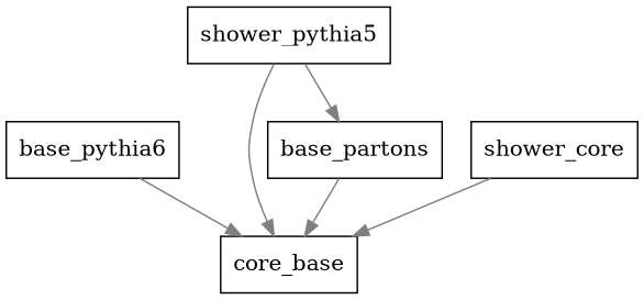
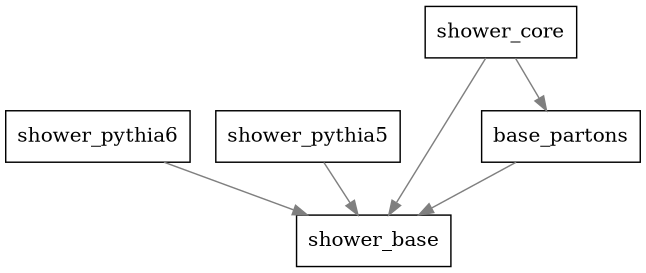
  digraph {
    concentrate=true
    fontname="DejaVu Serif"
    splines=true
    node [fillcolor=white fontname="DejaVu Serif" shape=record style=filled]
    edge [color=gray50 fontname="DejaVu Serif"]
-   shower_pythia6 [label=base_pythia6]
-   shower_base [label=core_base]
+   shower_pythia6
+   shower_base
    n3 [label=shower_pythia5]
    n4 [label=base_partons]
    shower_core
    shower_pythia6 -> shower_base
    n3 -> shower_base
    n4 -> shower_base
    shower_core -> shower_base
-   n3 -> n4
+   shower_core -> n4
  }
